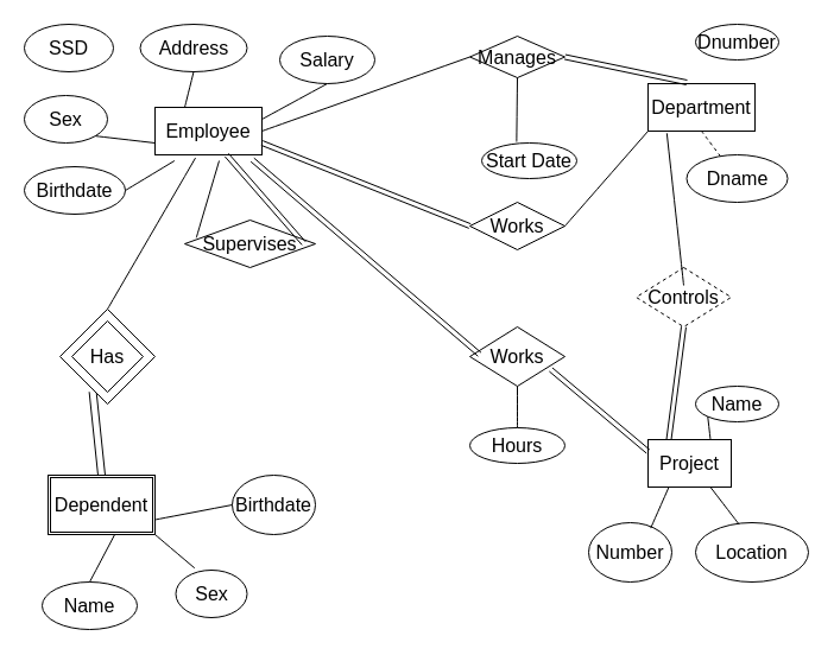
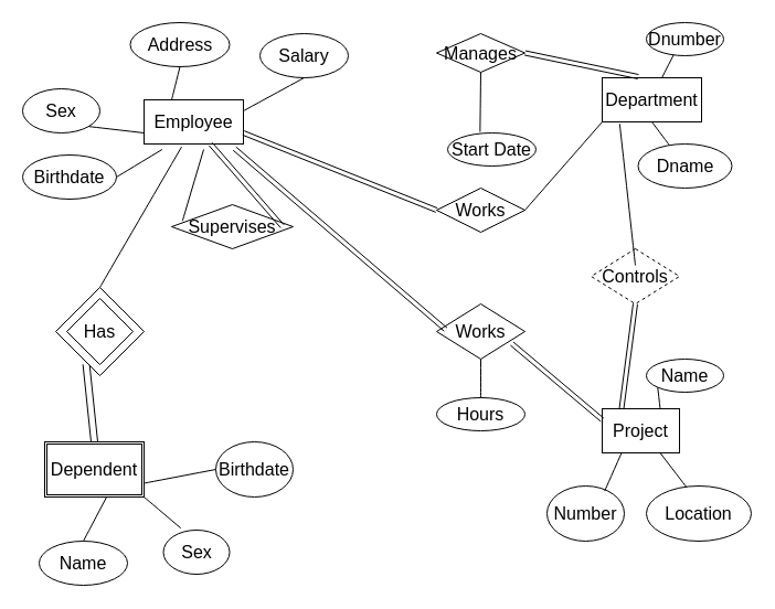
  <mxCell id="0" />
  <mxCell id="1" parent="0" />
  <mxCell id="2" value="Department" style="rounded=0;whiteSpace=wrap;html=1;fontSize=16;" vertex="1" parent="1"><mxGeometry x="545" y="70" width="90" height="40" as="geometry" /></mxCell>
  <mxCell id="3" value="Employee" style="rounded=0;whiteSpace=wrap;html=1;fontSize=16;" vertex="1" parent="1"><mxGeometry x="130" y="90" width="90" height="40" as="geometry" /></mxCell>
  <mxCell id="4" value="Project" style="rounded=0;whiteSpace=wrap;html=1;fontSize=16;" vertex="1" parent="1"><mxGeometry x="545" y="370" width="70" height="40" as="geometry" /></mxCell>
  <mxCell id="5" value="Dependent" style="shape=ext;double=1;rounded=0;whiteSpace=wrap;html=1;fontSize=16;" vertex="1" parent="1"><mxGeometry x="40" y="400" width="90" height="50" as="geometry" /></mxCell>
- <mxCell id="6" value="SSD" style="ellipse;whiteSpace=wrap;html=1;fontSize=16;" vertex="1" parent="1"><mxGeometry x="20" y="20" width="75" height="40" as="geometry" /></mxCell>
  <mxCell id="7" value="Address" style="ellipse;whiteSpace=wrap;html=1;fontSize=16;" vertex="1" parent="1"><mxGeometry x="117.5" y="20" width="90" height="40" as="geometry" /></mxCell>
  <mxCell id="8" value="Salary" style="ellipse;whiteSpace=wrap;html=1;fontSize=16;" vertex="1" parent="1"><mxGeometry x="235" y="30" width="80" height="40" as="geometry" /></mxCell>
  <mxCell id="9" value="Sex" style="ellipse;whiteSpace=wrap;html=1;fontSize=16;" vertex="1" parent="1"><mxGeometry x="20" y="80" width="70" height="40" as="geometry" /></mxCell>
  <mxCell id="10" value="Birthdate" style="ellipse;whiteSpace=wrap;html=1;fontSize=16;" vertex="1" parent="1"><mxGeometry x="20" y="140" width="85" height="40" as="geometry" /></mxCell>
  <mxCell id="11" value="Manages" style="rhombus;whiteSpace=wrap;html=1;fontSize=16;" vertex="1" parent="1"><mxGeometry x="395" y="30" width="80" height="35" as="geometry" /></mxCell>
  <mxCell id="12" value="Start Date" style="ellipse;whiteSpace=wrap;html=1;fontSize=16;" vertex="1" parent="1"><mxGeometry x="405" width="80" height="30" as="geometry" y="120" /></mxCell>
  <mxCell id="13" value="Works" style="rhombus;whiteSpace=wrap;html=1;fontSize=16;" vertex="1" parent="1"><mxGeometry x="395" y="170" width="80" height="40" as="geometry" /></mxCell>
  <mxCell id="14" value="Works" style="rhombus;whiteSpace=wrap;html=1;fontSize=16;" vertex="1" parent="1"><mxGeometry x="395" y="275" width="80" height="50" as="geometry" /></mxCell>
  <mxCell id="15" value="Hours" style="ellipse;whiteSpace=wrap;html=1;fontSize=16;" vertex="1" parent="1"><mxGeometry x="395" y="360" width="80" height="30" as="geometry" /></mxCell>
  <mxCell id="16" value="Supervises" style="rhombus;whiteSpace=wrap;html=1;fontSize=16;" vertex="1" parent="1"><mxGeometry x="155" y="185" width="110" height="40" as="geometry" /></mxCell>
  <mxCell id="17" value="" style="endArrow=none;html=1;rounded=0;fontSize=12;startSize=8;endSize=8;curved=1;entryX=0.5;entryY=1;entryDx=0;entryDy=0;exitX=1;exitY=0.25;exitDx=0;exitDy=0;" edge="1" parent="1" source="3" target="8"><mxGeometry width="50" height="50" relative="1" as="geometry"><mxPoint x="225" as="sourcePoint" y="120" /><mxPoint x="275" y="70" as="targetPoint" /></mxGeometry></mxCell>
  <mxCell id="18" value="" style="endArrow=none;html=1;rounded=0;fontSize=12;startSize=8;endSize=8;curved=1;entryX=0.5;entryY=1;entryDx=0;entryDy=0;" edge="1" parent="1" target="7"><mxGeometry width="50" height="50" relative="1" as="geometry"><mxPoint x="155" y="90" as="sourcePoint" /><mxPoint x="175" y="70" as="targetPoint" /></mxGeometry></mxCell>
  <mxCell id="19" value="" style="endArrow=none;html=1;rounded=0;fontSize=12;startSize=8;endSize=8;curved=1;entryX=0.182;entryY=1.125;entryDx=0;entryDy=0;entryPerimeter=0;exitX=1;exitY=0.5;exitDx=0;exitDy=0;" edge="1" parent="1" source="10" target="3"><mxGeometry width="50" height="50" relative="1" as="geometry"><mxPoint x="105" y="180" as="sourcePoint" /><mxPoint x="155" y="130" as="targetPoint" /></mxGeometry></mxCell>
  <mxCell id="20" value="" style="endArrow=none;html=1;rounded=0;fontSize=12;startSize=8;endSize=8;curved=1;entryX=0;entryY=0.75;entryDx=0;entryDy=0;exitX=1;exitY=1;exitDx=0;exitDy=0;" edge="1" parent="1" source="9" target="3"><mxGeometry width="50" height="50" relative="1" as="geometry"><mxPoint x="75" y="150" as="sourcePoint" /><mxPoint x="125" y="100" as="targetPoint" /></mxGeometry></mxCell>
  <mxCell id="21" value="" style="endArrow=none;html=1;rounded=0;fontSize=12;startSize=8;endSize=8;curved=1;entryX=0.5;entryY=1;entryDx=0;entryDy=0;exitX=0.367;exitY=-0.033;exitDx=0;exitDy=0;exitPerimeter=0;" edge="1" parent="1" source="12" target="11"><mxGeometry width="50" height="50" relative="1" as="geometry"><mxPoint x="395" y="140" as="sourcePoint" /><mxPoint x="445" y="90" as="targetPoint" /></mxGeometry></mxCell>
  <mxCell id="22" value="" style="endArrow=none;html=1;rounded=0;fontSize=12;startSize=8;endSize=8;curved=1;entryX=0.5;entryY=1;entryDx=0;entryDy=0;exitX=0.5;exitY=0;exitDx=0;exitDy=0;" edge="1" parent="1" source="15" target="14"><mxGeometry width="50" height="50" relative="1" as="geometry"><mxPoint x="325" y="370" as="sourcePoint" /><mxPoint x="375" y="320" as="targetPoint" /></mxGeometry></mxCell>
  <mxCell id="23" value="Name" style="ellipse;whiteSpace=wrap;html=1;fontSize=16;" vertex="1" parent="1"><mxGeometry x="35" y="490" width="80" height="40" as="geometry" /></mxCell>
  <mxCell id="24" value="Sex" style="ellipse;whiteSpace=wrap;html=1;fontSize=16;" vertex="1" parent="1"><mxGeometry x="147.5" y="480" width="60" height="40" as="geometry" /></mxCell>
  <mxCell id="25" value="Birthdate" style="ellipse;whiteSpace=wrap;html=1;fontSize=16;" vertex="1" parent="1"><mxGeometry x="195" y="400" width="70" height="50" as="geometry" /></mxCell>
  <mxCell id="26" value="" style="shape=link;html=1;rounded=0;fontSize=12;startSize=8;endSize=8;curved=1;exitX=0.345;exitY=0.868;exitDx=0;exitDy=0;entryX=0.5;entryY=0;entryDx=0;entryDy=0;width=6;exitPerimeter=0;" edge="1" parent="1" source="51" target="5"><mxGeometry width="100" relative="1" as="geometry"><mxPoint x="90" y="320" as="sourcePoint" /><mxPoint x="295" y="290" as="targetPoint" /><Array as="points" /></mxGeometry></mxCell>
  <mxCell id="27" value="" style="endArrow=none;html=1;rounded=0;fontSize=12;startSize=8;endSize=8;curved=1;entryX=0.378;entryY=1.065;entryDx=0;entryDy=0;entryPerimeter=0;exitX=0.5;exitY=0;exitDx=0;exitDy=0;" edge="1" parent="1" source="51" target="3"><mxGeometry width="50" height="50" relative="1" as="geometry"><mxPoint x="90" y="280" as="sourcePoint" /><mxPoint x="125" y="200" as="targetPoint" /></mxGeometry></mxCell>
  <mxCell id="28" value="" style="endArrow=none;html=1;rounded=0;fontSize=12;startSize=8;endSize=8;curved=1;entryX=0.622;entryY=1.004;entryDx=0;entryDy=0;entryPerimeter=0;exitX=0.5;exitY=0;exitDx=0;exitDy=0;" edge="1" parent="1" source="23" target="5"><mxGeometry width="50" height="50" relative="1" as="geometry"><mxPoint x="45" y="510" as="sourcePoint" /><mxPoint x="95" y="460" as="targetPoint" /></mxGeometry></mxCell>
  <mxCell id="29" value="" style="endArrow=none;html=1;rounded=0;fontSize=12;startSize=8;endSize=8;curved=1;entryX=0.262;entryY=-0.045;entryDx=0;entryDy=0;entryPerimeter=0;exitX=1;exitY=1;exitDx=0;exitDy=0;" edge="1" parent="1" source="5" target="24"><mxGeometry width="50" height="50" relative="1" as="geometry"><mxPoint x="125" y="500" as="sourcePoint" /><mxPoint x="175" y="450" as="targetPoint" /></mxGeometry></mxCell>
  <mxCell id="30" value="" style="endArrow=none;html=1;rounded=0;fontSize=12;startSize=8;endSize=8;curved=1;entryX=0;entryY=0.5;entryDx=0;entryDy=0;exitX=1;exitY=0.75;exitDx=0;exitDy=0;" edge="1" parent="1" source="5" target="25"><mxGeometry width="50" height="50" relative="1" as="geometry"><mxPoint x="145" y="450" as="sourcePoint" /><mxPoint x="195" y="400" as="targetPoint" /></mxGeometry></mxCell>
  <mxCell id="31" value="" style="shape=link;html=1;rounded=0;fontSize=12;startSize=8;endSize=8;curved=1;exitX=1;exitY=0.5;exitDx=0;exitDy=0;entryX=0.362;entryY=-0.025;entryDx=0;entryDy=0;entryPerimeter=0;" edge="1" parent="1" source="11" target="2"><mxGeometry width="100" relative="1" as="geometry"><mxPoint x="505" y="100" as="sourcePoint" /><mxPoint x="605" y="100" as="targetPoint" /></mxGeometry></mxCell>
- <mxCell id="32" value="" style="endArrow=none;html=1;rounded=0;fontSize=12;startSize=8;endSize=8;curved=1;entryX=0;entryY=0.5;entryDx=0;entryDy=0;exitX=1;exitY=0.5;exitDx=0;exitDy=0;" edge="1" parent="1" source="3" target="11"><mxGeometry width="50" height="50" relative="1" as="geometry"><mxPoint x="315" as="sourcePoint" y="120" /><mxPoint x="365" y="70" as="targetPoint" /></mxGeometry></mxCell>
  <mxCell id="33" value="Dname" style="ellipse;whiteSpace=wrap;html=1;fontSize=16;" vertex="1" parent="1"><mxGeometry x="577.5" y="130" width="85" height="40" as="geometry" /></mxCell>
  <mxCell id="34" value="Dnumber" style="ellipse;whiteSpace=wrap;html=1;fontSize=16;" vertex="1" parent="1"><mxGeometry x="585" y="20" width="70" height="30" as="geometry" /></mxCell>
  <mxCell id="35" value="Number" style="ellipse;whiteSpace=wrap;html=1;fontSize=16;" vertex="1" parent="1"><mxGeometry x="495" y="440" width="70" height="50" as="geometry" /></mxCell>
  <mxCell id="36" value="Name" style="ellipse;whiteSpace=wrap;html=1;fontSize=16;" vertex="1" parent="1"><mxGeometry x="585" y="325" width="70" height="30" as="geometry" /></mxCell>
  <mxCell id="37" value="Location" style="ellipse;whiteSpace=wrap;html=1;fontSize=16;" vertex="1" parent="1"><mxGeometry x="585" y="440" width="95" height="50" as="geometry" /></mxCell>
- <mxCell id="39" value="" style="endArrow=none;html=1;rounded=0;fontSize=12;startSize=8;endSize=8;curved=1;entryX=0.5;entryY=1;entryDx=0;entryDy=0;dashed=1;" edge="1" parent="1" source="33" target="2"><mxGeometry width="50" height="50" relative="1" as="geometry"><mxPoint x="515" y="300" as="sourcePoint" /><mxPoint x="565" y="250" as="targetPoint" /></mxGeometry></mxCell>
+ <mxCell id="38" value="" style="endArrow=none;html=1;rounded=0;fontSize=12;startSize=8;endSize=8;curved=1;exitX=0.602;exitY=-0.005;exitDx=0;exitDy=0;exitPerimeter=0;entryX=0.351;entryY=0.98;entryDx=0;entryDy=0;entryPerimeter=0;" edge="1" parent="1" source="2" target="34"><mxGeometry width="50" height="50" relative="1" as="geometry"><mxPoint x="555" y="220" as="sourcePoint" /><mxPoint x="615" y="170" as="targetPoint" /></mxGeometry></mxCell>
+ <mxCell id="39" value="" style="endArrow=none;html=1;rounded=0;fontSize=12;startSize=8;endSize=8;curved=1;entryX=0.5;entryY=1;entryDx=0;entryDy=0;" edge="1" parent="1" source="33" target="2"><mxGeometry width="50" height="50" relative="1" as="geometry"><mxPoint x="515" y="300" as="sourcePoint" /><mxPoint x="565" y="250" as="targetPoint" /></mxGeometry></mxCell>
  <mxCell id="40" value="" style="endArrow=none;html=1;rounded=0;fontSize=12;startSize=8;endSize=8;curved=1;entryX=0;entryY=1;entryDx=0;entryDy=0;exitX=0.75;exitY=0;exitDx=0;exitDy=0;" edge="1" parent="1" source="4" target="36"><mxGeometry width="50" height="50" relative="1" as="geometry"><mxPoint x="525" y="390" as="sourcePoint" /><mxPoint x="575" y="340" as="targetPoint" /></mxGeometry></mxCell>
  <mxCell id="41" value="" style="endArrow=none;html=1;rounded=0;fontSize=12;startSize=8;endSize=8;curved=1;entryX=0.75;entryY=1;entryDx=0;entryDy=0;exitX=0.385;exitY=0.028;exitDx=0;exitDy=0;exitPerimeter=0;" edge="1" parent="1" source="37" target="4"><mxGeometry width="50" height="50" relative="1" as="geometry"><mxPoint x="595" y="450" as="sourcePoint" /><mxPoint x="645" y="400" as="targetPoint" /></mxGeometry></mxCell>
  <mxCell id="42" value="" style="endArrow=none;html=1;rounded=0;fontSize=12;startSize=8;endSize=8;curved=1;entryX=0.25;entryY=1;entryDx=0;entryDy=0;exitX=0.746;exitY=0.092;exitDx=0;exitDy=0;exitPerimeter=0;" edge="1" parent="1" source="35" target="4"><mxGeometry width="50" height="50" relative="1" as="geometry"><mxPoint x="485" y="460" as="sourcePoint" /><mxPoint x="535" y="410" as="targetPoint" /></mxGeometry></mxCell>
  <mxCell id="43" style="edgeStyle=none;curved=1;rounded=0;orthogonalLoop=1;jettySize=auto;html=1;exitX=0.5;exitY=1;exitDx=0;exitDy=0;fontSize=12;startSize=8;endSize=8;" edge="1" parent="1" source="2" target="2"><mxGeometry relative="1" as="geometry" /></mxCell>
  <mxCell id="44" value="Controls" style="rhombus;whiteSpace=wrap;html=1;fontSize=16;dashed=1;" vertex="1" parent="1"><mxGeometry x="535" y="225" width="80" height="50" as="geometry" /></mxCell>
  <mxCell id="45" value="" style="shape=link;html=1;rounded=0;fontSize=12;startSize=8;endSize=8;curved=1;entryX=0.5;entryY=1;entryDx=0;entryDy=0;exitX=0.25;exitY=0;exitDx=0;exitDy=0;" edge="1" parent="1" source="4" target="44"><mxGeometry width="100" relative="1" as="geometry"><mxPoint x="495" y="310" as="sourcePoint" /><mxPoint x="595" y="310" as="targetPoint" /></mxGeometry></mxCell>
  <mxCell id="46" value="" style="endArrow=none;html=1;rounded=0;fontSize=12;startSize=8;endSize=8;curved=1;entryX=0.176;entryY=1.045;entryDx=0;entryDy=0;entryPerimeter=0;exitX=0.5;exitY=0.3;exitDx=0;exitDy=0;exitPerimeter=0;" edge="1" parent="1" source="44" target="2"><mxGeometry width="50" height="50" relative="1" as="geometry"><mxPoint x="505" y="230" as="sourcePoint" /><mxPoint x="555" y="180" as="targetPoint" /></mxGeometry></mxCell>
  <mxCell id="47" value="" style="shape=link;html=1;rounded=0;fontSize=12;startSize=8;endSize=8;curved=1;exitX=1;exitY=0.75;exitDx=0;exitDy=0;entryX=0;entryY=0.5;entryDx=0;entryDy=0;" edge="1" parent="1" source="3" target="13"><mxGeometry width="100" relative="1" as="geometry"><mxPoint x="275" y="150" as="sourcePoint" /><mxPoint x="375" y="150" as="targetPoint" /></mxGeometry></mxCell>
  <mxCell id="48" value="" style="shape=link;html=1;rounded=0;fontSize=12;startSize=8;endSize=8;curved=1;entryX=0;entryY=0.25;entryDx=0;entryDy=0;exitX=0.852;exitY=0.72;exitDx=0;exitDy=0;exitPerimeter=0;" edge="1" parent="1" source="14" target="4"><mxGeometry width="100" relative="1" as="geometry"><mxPoint x="455" y="350" as="sourcePoint" /><mxPoint x="555" y="350" as="targetPoint" /></mxGeometry></mxCell>
  <mxCell id="49" value="" style="shape=link;html=1;rounded=0;fontSize=12;startSize=8;endSize=8;curved=1;exitX=0.911;exitY=1.105;exitDx=0;exitDy=0;exitPerimeter=0;entryX=0.102;entryY=0.464;entryDx=0;entryDy=0;entryPerimeter=0;" edge="1" parent="1" source="3" target="14"><mxGeometry width="100" relative="1" as="geometry"><mxPoint x="295" y="250" as="sourcePoint" /><mxPoint x="395" y="250" as="targetPoint" /></mxGeometry></mxCell>
  <mxCell id="50" value="" style="endArrow=none;html=1;rounded=0;fontSize=12;startSize=8;endSize=8;curved=1;exitX=1;exitY=0.5;exitDx=0;exitDy=0;entryX=0;entryY=1;entryDx=0;entryDy=0;" edge="1" parent="1" source="13" target="2"><mxGeometry width="50" height="50" relative="1" as="geometry"><mxPoint x="495" y="220" as="sourcePoint" /><mxPoint x="545" y="170" as="targetPoint" /></mxGeometry></mxCell>
  <mxCell id="51" value="" style="rhombus;whiteSpace=wrap;html=1;fontSize=16;" vertex="1" parent="1"><mxGeometry x="50" y="260" width="80" height="80" as="geometry" /></mxCell>
  <mxCell id="52" value="Has" style="rhombus;whiteSpace=wrap;html=1;fontSize=16;" vertex="1" parent="1"><mxGeometry x="60" y="270" width="60" height="60" as="geometry" /></mxCell>
  <mxCell id="53" value="" style="endArrow=none;html=1;rounded=0;fontSize=12;startSize=8;endSize=8;curved=1;entryX=0.6;entryY=1.125;entryDx=0;entryDy=0;entryPerimeter=0;exitX=0.089;exitY=0.37;exitDx=0;exitDy=0;exitPerimeter=0;" edge="1" parent="1" source="16" target="3"><mxGeometry width="50" height="50" relative="1" as="geometry"><mxPoint x="145" y="210" as="sourcePoint" /><mxPoint x="195" y="160" as="targetPoint" /></mxGeometry></mxCell>
  <mxCell id="54" value="" style="shape=link;html=1;rounded=0;fontSize=12;startSize=8;endSize=8;curved=1;exitX=0.671;exitY=1.005;exitDx=0;exitDy=0;exitPerimeter=0;entryX=0.911;entryY=0.49;entryDx=0;entryDy=0;entryPerimeter=0;" edge="1" parent="1" source="3" target="16"><mxGeometry width="100" relative="1" as="geometry"><mxPoint x="215" y="260" as="sourcePoint" /><mxPoint x="315" y="260" as="targetPoint" /></mxGeometry></mxCell>
